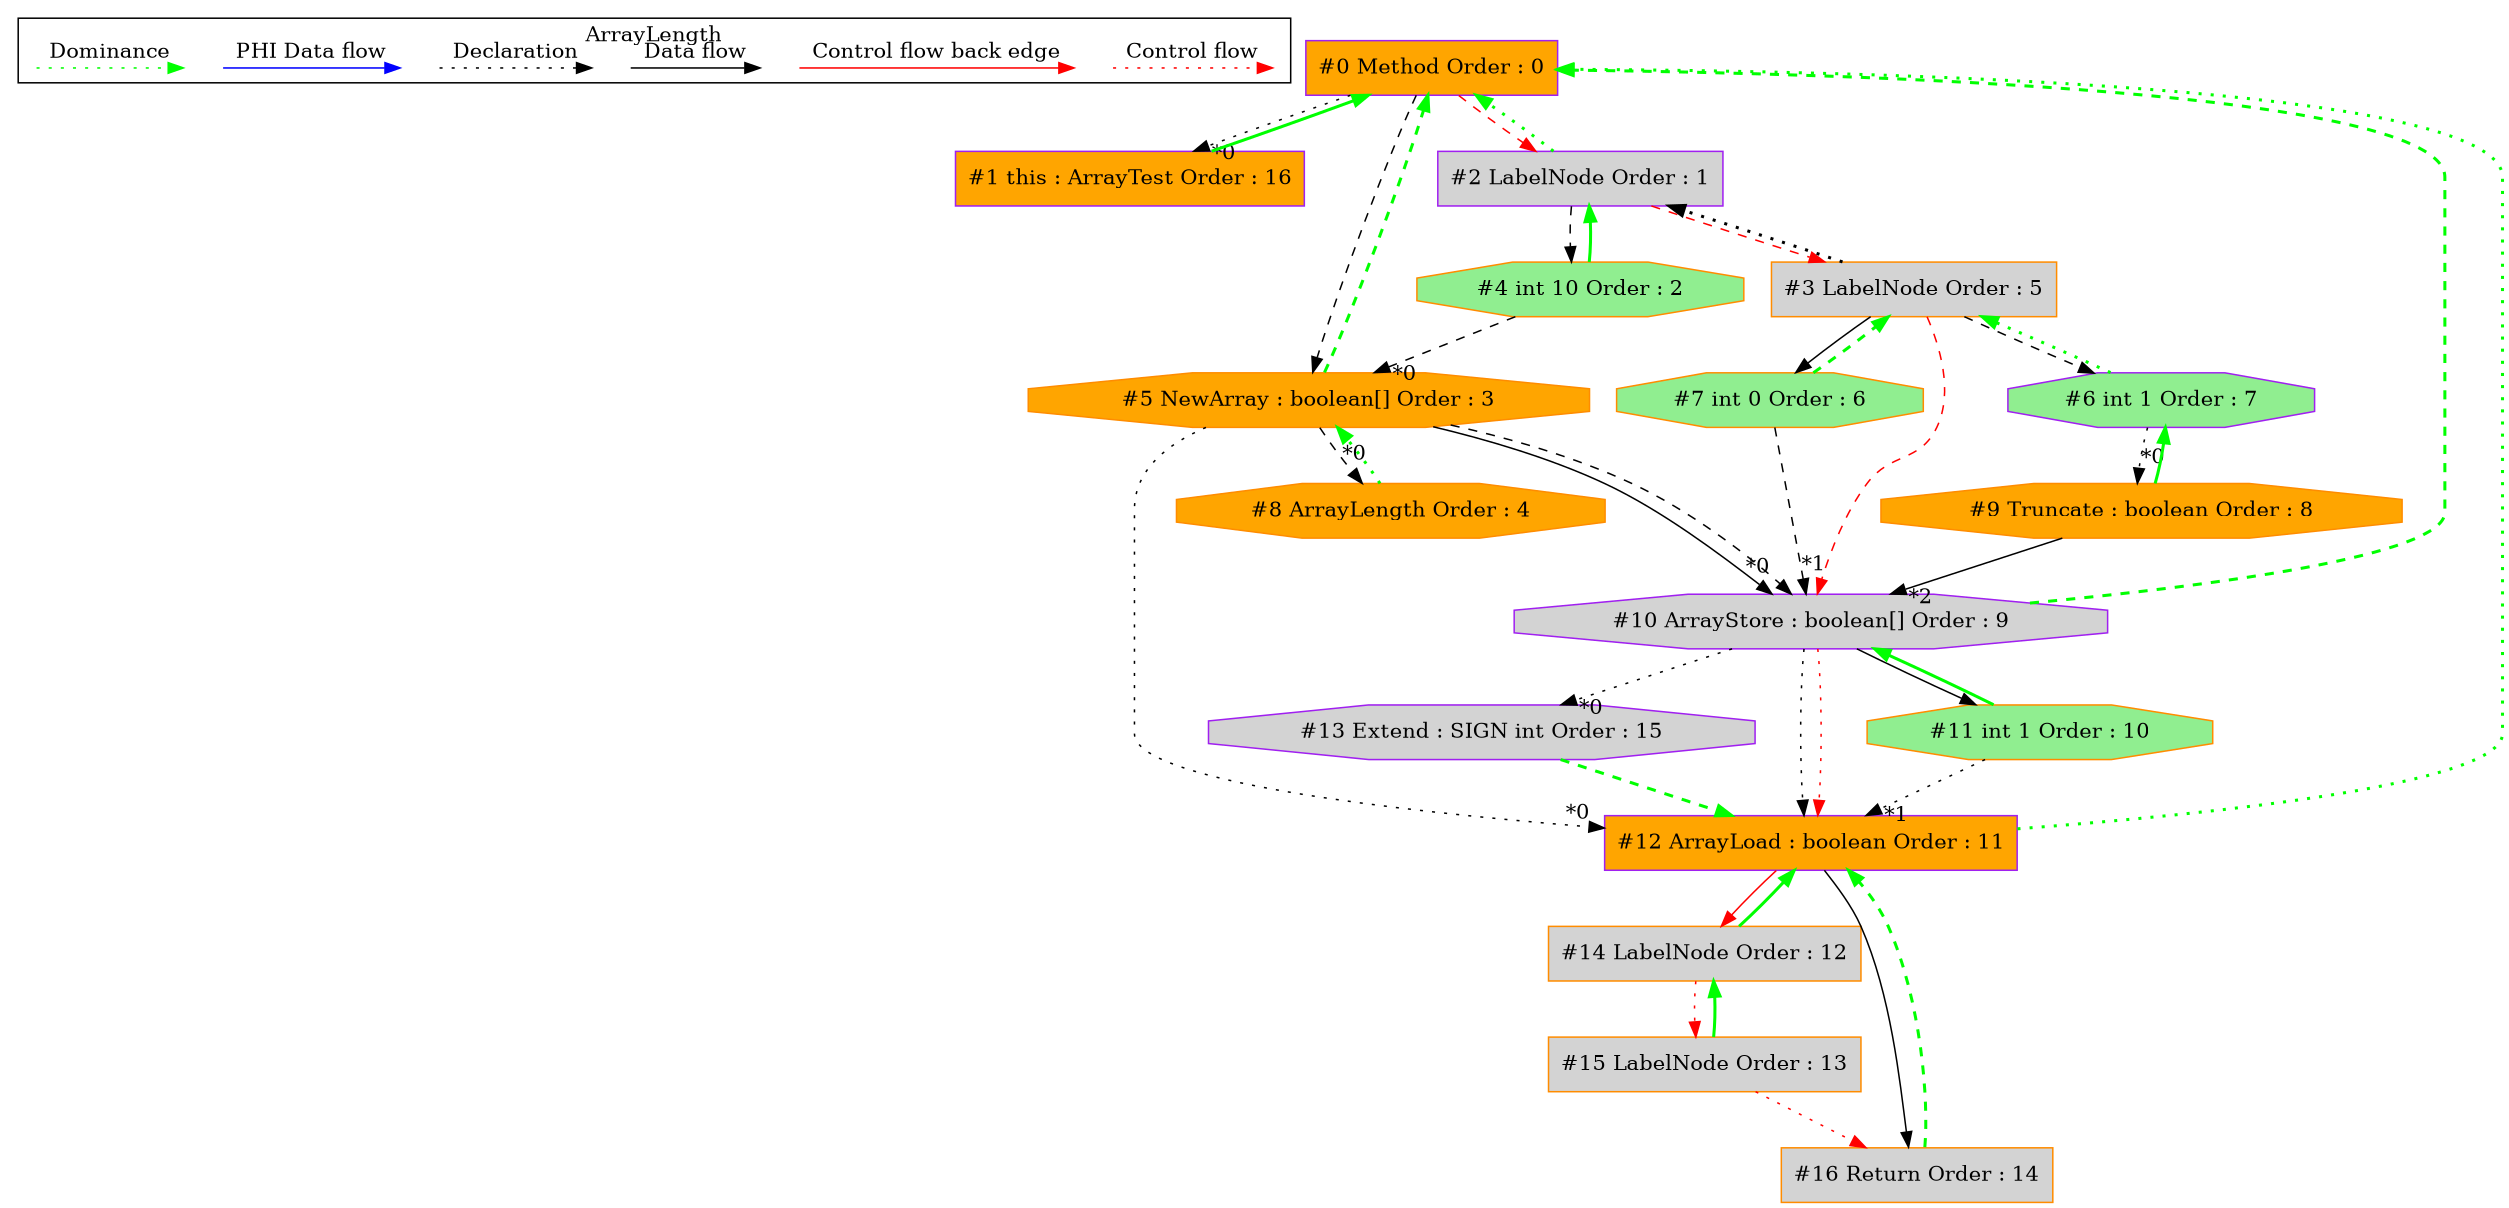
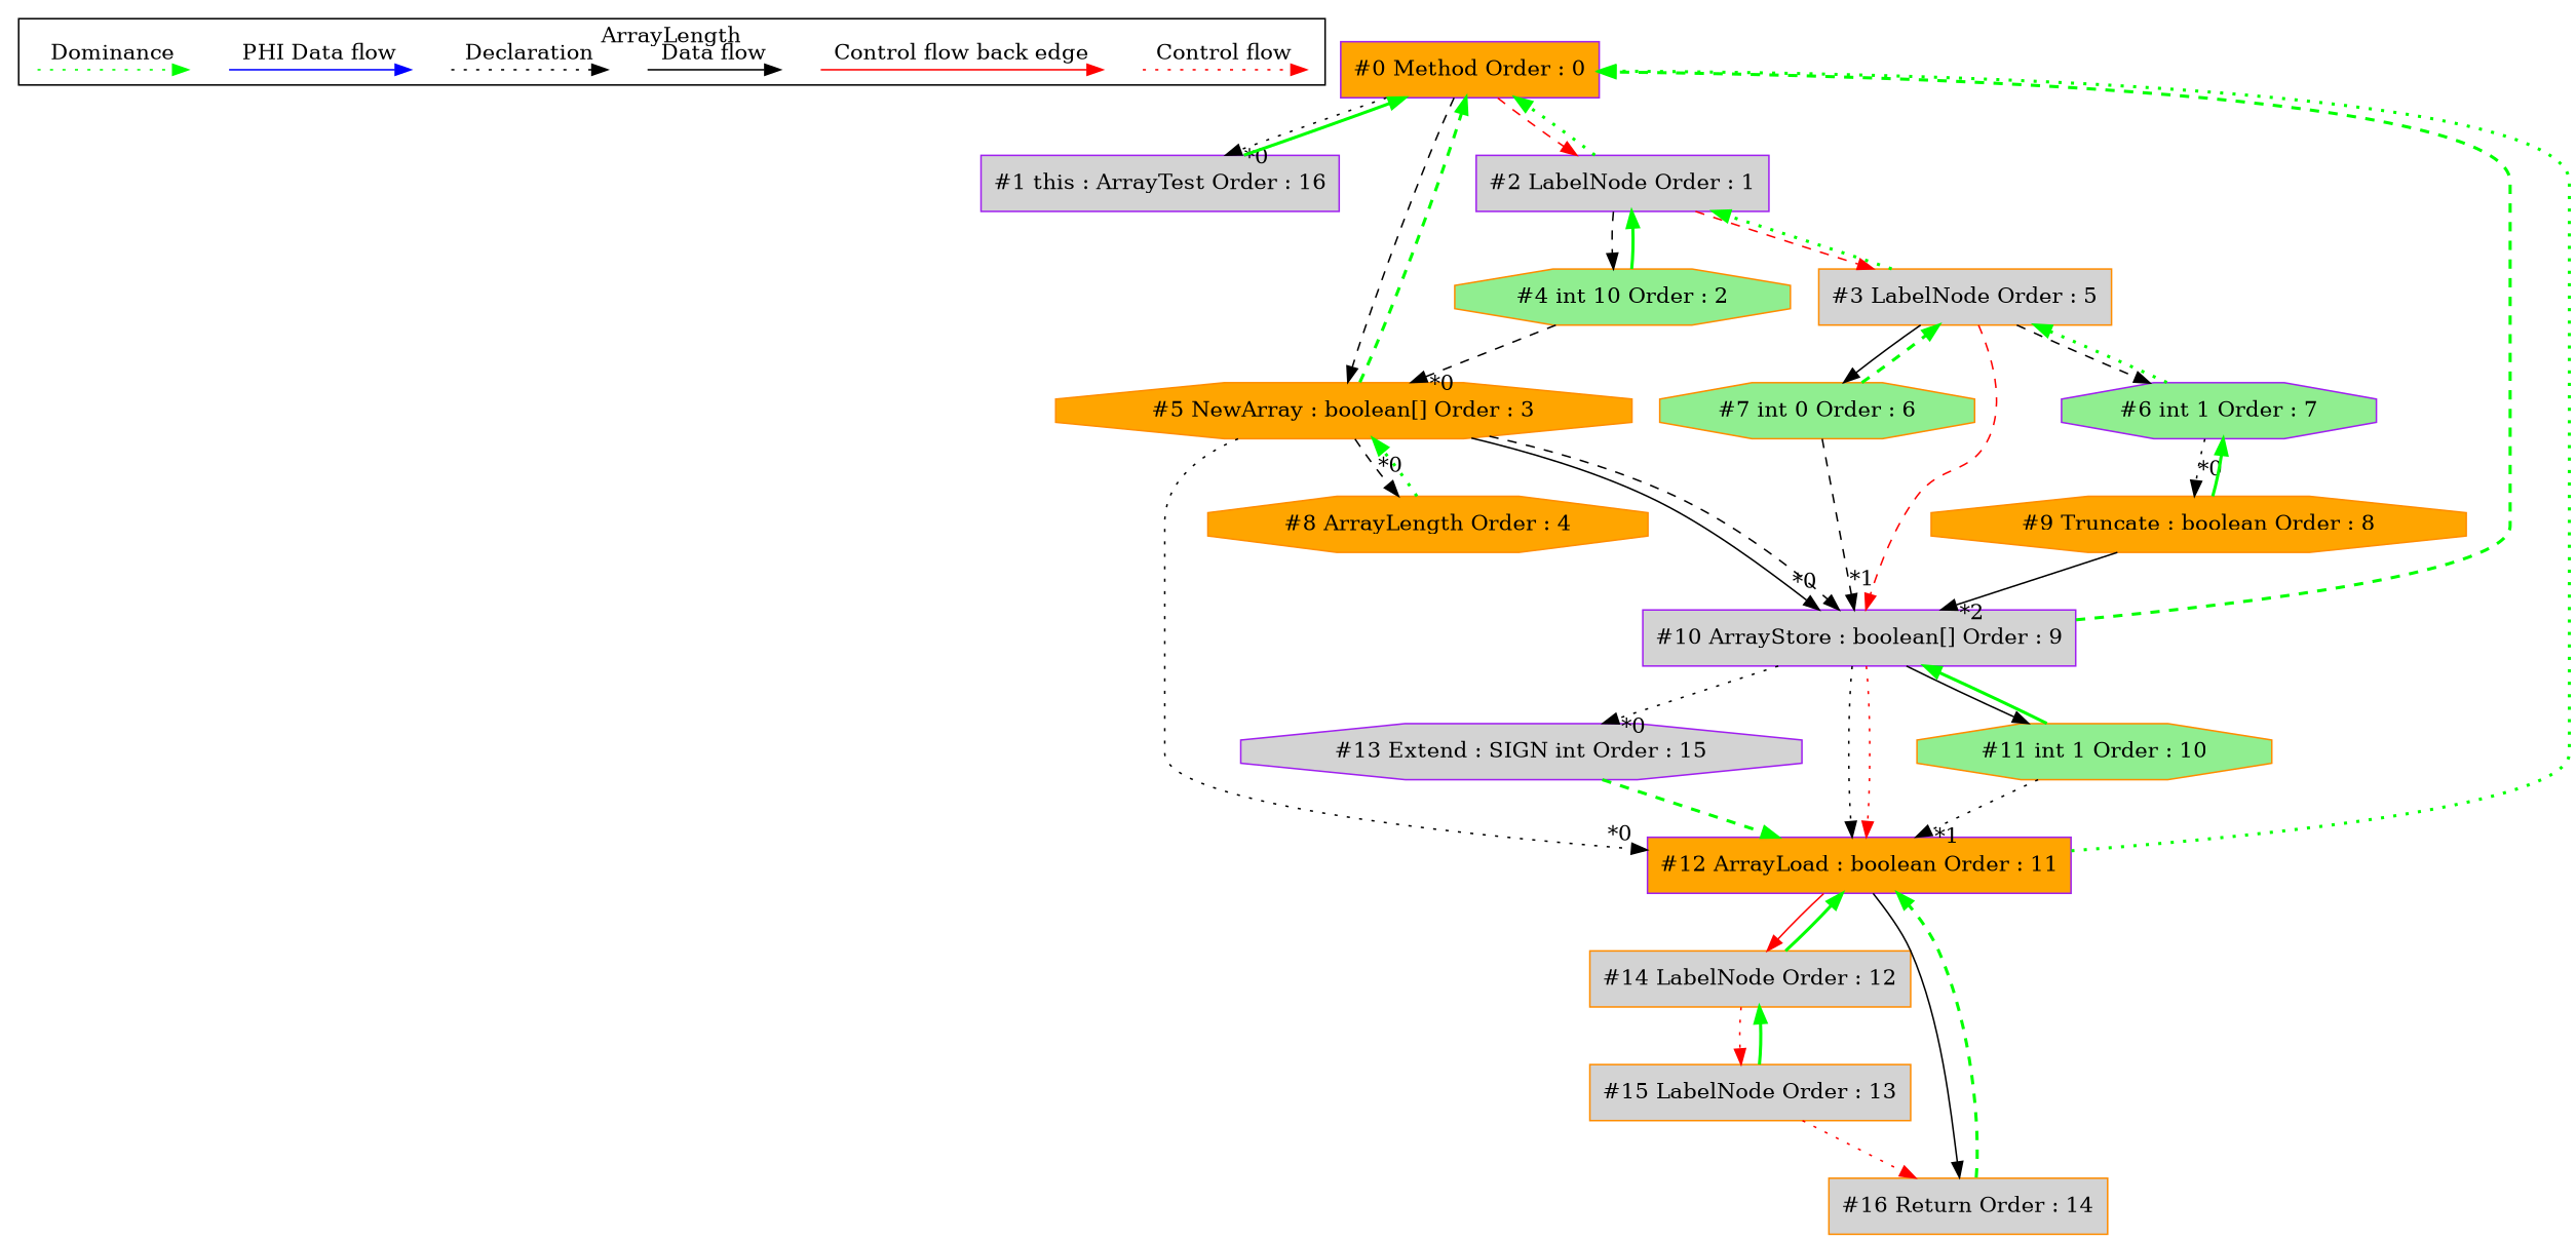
  digraph {
    ordering=in
    node [shape=point style=filled]
    edge [style=dotted]
    c0 [style=invis]
    c1 [style=invis]
    c2 [style=invis]
    c3 [style=invis]
    d0 [style=invis]
    d1 [style=invis]
    d2 [style=invis]
    d3 [style=invis]
    d4 [style=invis]
    d5 [style=invis]
    d6 [style=invis]
    d7 [style=invis]
    n13 [color=purple fillcolor=orange label="#0 Method Order : 0" shape=box]
-   n14 [color=purple fillcolor=orange label="#1 this : ArrayTest Order : 16" shape=box]
+   n14 [color=purple fillcolor=lightgrey label="#1 this : ArrayTest Order : 16" shape=box]
    n15 [color=purple fillcolor=lightgrey label="#2 LabelNode Order : 1" shape=box]
    n16 [color=darkorange fillcolor=orange label="#5 NewArray : boolean[] Order : 3" shape=octagon]
    n17 [color=darkorange fillcolor=lightgrey label="#3 LabelNode Order : 5" shape=box]
    n18 [color=darkorange fillcolor=lightgreen label="#4 int 10 Order : 2" shape=octagon]
-   n19 [color=purple fillcolor=lightgrey label="#10 ArrayStore : boolean[] Order : 9" shape=octagon]
+   n19 [color=purple fillcolor=lightgrey label="#10 ArrayStore : boolean[] Order : 9" shape=box]
    n20 [color=darkorange fillcolor=orange label="#8 ArrayLength Order : 4" shape=octagon]
    n21 [color=purple fillcolor=orange label="#12 ArrayLoad : boolean Order : 11" shape=box]
    n22 [color=purple fillcolor=lightgreen label="#6 int 1 Order : 7" shape=octagon]
    n23 [color=darkorange fillcolor=lightgreen label="#7 int 0 Order : 6" shape=octagon]
    n24 [color=darkorange fillcolor=orange label="#9 Truncate : boolean Order : 8" shape=octagon]
    n25 [color=darkorange fillcolor=lightgreen label="#11 int 1 Order : 10" shape=octagon]
    n26 [color=purple fillcolor=lightgrey label="#13 Extend : SIGN int Order : 15" shape=octagon]
    n27 [color=darkorange fillcolor=lightgrey label="#14 LabelNode Order : 12" shape=box]
    n28 [color=darkorange fillcolor=lightgrey label="#16 Return Order : 14" shape=box]
    n29 [color=darkorange fillcolor=lightgrey label="#15 LabelNode Order : 13" shape=box]
    subgraph cluster_1 {
      label=ArrayLength
      subgraph sub_2 {
        label=Legend
        rank=same
        c0
        c1
        c2
        c3
        d0
        d1
        d2
        d3
        d4
        d5
        d6
        d7
      }
    }
    c0 -> c1 [color=red label="Control flow"]
    c2 -> c3 [color=red label="Control flow back edge" style=solid]
    d0 -> d1 [label="Data flow" style=solid]
    d2 -> d3 [label=Declaration]
    d4 -> d5 [color=blue label="PHI Data flow" style=solid]
    d6 -> d7 [color=green label=Dominance]
    n13 -> n14 [headlabel="*0" labeldistance=2]
    n13 -> n15 [color=red fontcolor=red labeldistance=2 style=dashed]
    n13 -> n16 [style=dashed]
    n14 -> n13 [color=green dir=forward penwidth=2 style=solid]
    n15 -> n13 [color=green dir=forward penwidth=2]
    n15 -> n17 [color=red fontcolor=red labeldistance=2 style=dashed]
    n15 -> n18 [style=dashed]
    n16 -> n13 [color=green dir=forward penwidth=2 style=dashed]
    n16 -> n19 [headlabel="*0" labeldistance=2 style=solid]
    n16 -> n19 [style=dashed]
    n16 -> n20 [headlabel="*0" labeldistance=2 style=dashed]
    n16 -> n21 [headlabel="*0" labeldistance=2]
-   n17 -> n15 [color=black dir=forward penwidth=2]
+   n17 -> n15 [color=green dir=forward penwidth=2]
    n17 -> n19 [color=red fontcolor=red labeldistance=2 style=dashed]
    n17 -> n22 [style=dashed]
    n17 -> n23 [style=solid]
    n18 -> n15 [color=green dir=forward penwidth=2 style=solid]
    n18 -> n16 [headlabel="*0" labeldistance=2 style=dashed]
    n19 -> n13 [color=green dir=forward penwidth=2 style=dashed]
    n19 -> n21
    n19 -> n21 [color=red fontcolor=red labeldistance=2]
    n19 -> n25 [style=solid]
    n19 -> n26 [headlabel="*0" labeldistance=2]
    n20 -> n16 [color=green dir=forward penwidth=2]
    n21 -> n13 [color=green dir=forward penwidth=2]
    n21 -> n27 [color=red fontcolor=red labeldistance=2 style=solid]
    n21 -> n28 [style=solid]
    n22 -> n17 [color=green dir=forward penwidth=2]
    n22 -> n24 [headlabel="*0" labeldistance=2]
    n23 -> n17 [color=green dir=forward penwidth=2 style=dashed]
    n23 -> n19 [headlabel="*1" labeldistance=2 style=dashed]
    n24 -> n19 [headlabel="*2" labeldistance=2 style=solid]
    n24 -> n22 [color=green dir=forward penwidth=2 style=solid]
    n25 -> n19 [color=green dir=forward penwidth=2 style=solid]
    n25 -> n21 [headlabel="*1" labeldistance=2]
    n26 -> n21 [color=green dir=forward penwidth=2 style=dashed]
    n27 -> n21 [color=green dir=forward penwidth=2 style=solid]
    n27 -> n29 [color=red fontcolor=red labeldistance=2]
    n28 -> n21 [color=green dir=forward penwidth=2 style=dashed]
    n29 -> n27 [color=green dir=forward penwidth=2 style=solid]
    n29 -> n28 [color=red fontcolor=red labeldistance=2]
  }
